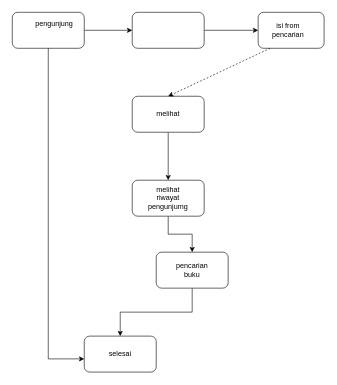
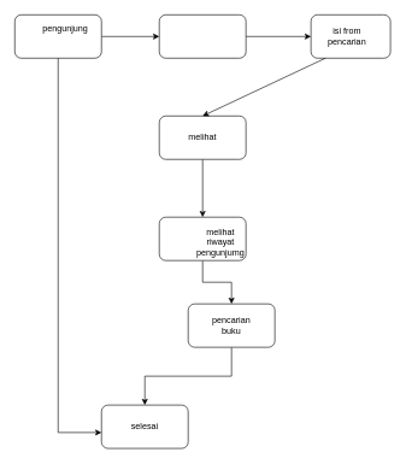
  <mxCell id="0" />
  <mxCell id="1" parent="0" />
  <mxCell id="2" value="" style="edgeStyle=orthogonalEdgeStyle;rounded=0;orthogonalLoop=1;jettySize=auto;html=1;" edge="1" parent="1" source="3" target="6"><mxGeometry relative="1" as="geometry" /></mxCell>
  <mxCell id="3" value="" style="rounded=1;whiteSpace=wrap;html=1;" vertex="1" parent="1"><mxGeometry x="20" y="20" width="120" height="60" as="geometry" /></mxCell>
  <mxCell id="4" value="pengunjung" style="text;html=1;strokeColor=none;fillColor=none;align=center;verticalAlign=middle;whiteSpace=wrap;rounded=0;" vertex="1" parent="1"><mxGeometry x="60" y="25" width="60" height="30" as="geometry" /></mxCell>
  <mxCell id="5" value="" style="edgeStyle=orthogonalEdgeStyle;rounded=0;orthogonalLoop=1;jettySize=auto;html=1;" edge="1" parent="1" source="6" target="11"><mxGeometry relative="1" as="geometry" /></mxCell>
  <mxCell id="6" value="" style="whiteSpace=wrap;html=1;rounded=1;" vertex="1" parent="1"><mxGeometry x="220" y="20" width="120" height="60" as="geometry" /></mxCell>
  <mxCell id="7" value="" style="edgeStyle=orthogonalEdgeStyle;rounded=0;orthogonalLoop=1;jettySize=auto;html=1;" edge="1" parent="1" source="8" target="10"><mxGeometry relative="1" as="geometry" /></mxCell>
  <mxCell id="8" value="melihat" style="whiteSpace=wrap;html=1;rounded=1;" vertex="1" parent="1"><mxGeometry x="220" y="160" width="120" height="60" as="geometry" /></mxCell>
  <mxCell id="9" value="" style="edgeStyle=orthogonalEdgeStyle;rounded=0;orthogonalLoop=1;jettySize=auto;html=1;" edge="1" parent="1" source="10" target="15"><mxGeometry relative="1" as="geometry" /></mxCell>
  <mxCell id="10" value="" style="whiteSpace=wrap;html=1;rounded=1;" vertex="1" parent="1"><mxGeometry x="220" y="300" width="120" height="60" as="geometry" /></mxCell>
  <mxCell id="11" value="" style="whiteSpace=wrap;html=1;rounded=1;" vertex="1" parent="1"><mxGeometry x="430" y="20" width="110" height="60" as="geometry" /></mxCell>
  <mxCell id="12" value="isi from pencarian" style="text;html=1;strokeColor=none;fillColor=none;align=center;verticalAlign=middle;whiteSpace=wrap;rounded=0;" vertex="1" parent="1"><mxGeometry x="450" y="20" width="60" height="60" as="geometry" /></mxCell>
- <mxCell id="13" value="melihat riwayat pengunjumg" style="text;html=1;strokeColor=none;fillColor=none;align=center;verticalAlign=middle;whiteSpace=wrap;rounded=0;" vertex="1" parent="1"><mxGeometry x="250" y="315" width="60" height="30" as="geometry" /></mxCell>
+ <mxCell id="13" value="melihat riwayat pengunjumg" style="text;html=1;strokeColor=none;fillColor=none;align=center;verticalAlign=middle;whiteSpace=wrap;rounded=0;" vertex="1" parent="1"><mxGeometry x="275" y="320" width="60" height="30" as="geometry" /></mxCell>
  <mxCell id="14" value="" style="edgeStyle=orthogonalEdgeStyle;rounded=0;orthogonalLoop=1;jettySize=auto;html=1;" edge="1" parent="1" source="15" target="16"><mxGeometry relative="1" as="geometry" /></mxCell>
  <mxCell id="15" value="" style="whiteSpace=wrap;html=1;rounded=1;" vertex="1" parent="1"><mxGeometry x="260" y="420" width="120" height="60" as="geometry" /></mxCell>
  <mxCell id="16" value="" style="whiteSpace=wrap;html=1;rounded=1;" vertex="1" parent="1"><mxGeometry x="140" y="560" width="120" height="60" as="geometry" /></mxCell>
  <mxCell id="17" value="pencarian buku" style="text;html=1;strokeColor=none;fillColor=none;align=center;verticalAlign=middle;whiteSpace=wrap;rounded=0;" vertex="1" parent="1"><mxGeometry x="290" y="435" width="60" height="30" as="geometry" /></mxCell>
  <mxCell id="18" value="selesai" style="text;html=1;strokeColor=none;fillColor=none;align=center;verticalAlign=middle;whiteSpace=wrap;rounded=0;" vertex="1" parent="1"><mxGeometry x="170" y="575" width="60" height="30" as="geometry" /></mxCell>
  <mxCell id="19" style="edgeStyle=orthogonalEdgeStyle;rounded=0;orthogonalLoop=1;jettySize=auto;html=1;entryX=0;entryY=0.633;entryDx=0;entryDy=0;entryPerimeter=0;" edge="1" parent="1" source="3" target="16"><mxGeometry relative="1" as="geometry" /></mxCell>
- <mxCell id="20" value="" style="endArrow=classic;html=1;rounded=0;entryX=0.5;entryY=0;entryDx=0;entryDy=0;exitX=0;exitY=1;exitDx=0;exitDy=0;dashed=1;" edge="1" parent="1" source="12" target="8"><mxGeometry width="50" height="50" relative="1" as="geometry"><mxPoint x="270" y="80" as="sourcePoint" /><mxPoint x="320" y="30" as="targetPoint" /></mxGeometry></mxCell>
+ <mxCell id="20" value="" style="endArrow=classic;html=1;rounded=0;entryX=0.5;entryY=0;entryDx=0;entryDy=0;exitX=0;exitY=1;exitDx=0;exitDy=0;" edge="1" parent="1" source="12" target="8"><mxGeometry width="50" height="50" relative="1" as="geometry"><mxPoint x="270" y="80" as="sourcePoint" /><mxPoint x="320" y="30" as="targetPoint" /></mxGeometry></mxCell>
